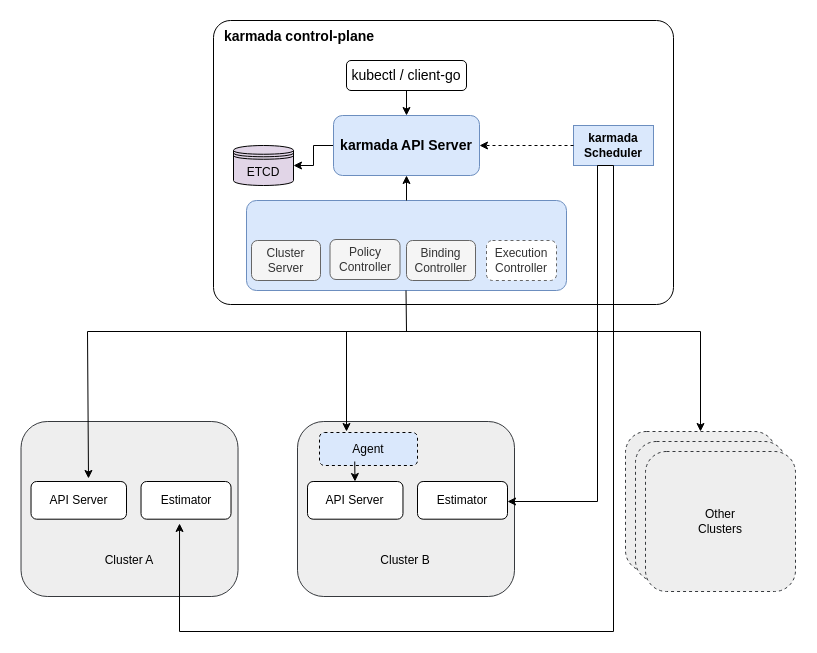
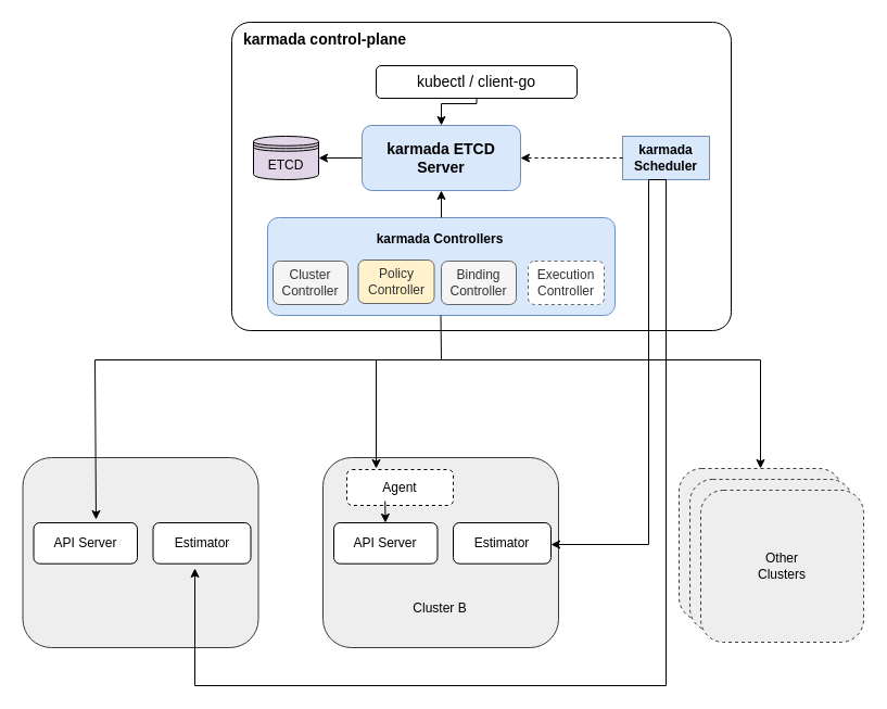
  <mxCell id="0" />
  <mxCell id="1" parent="0" />
  <mxCell id="2" value="" style="rounded=1;whiteSpace=wrap;html=1;arcSize=6;" vertex="1" parent="1"><mxGeometry x="213" y="20" width="460" height="284" as="geometry" /></mxCell>
- <mxCell id="3" value="ETCD" style="shape=datastore;whiteSpace=wrap;html=1;fillColor=#E1D5E7;" vertex="1" parent="1"><mxGeometry x="233" y="145" width="60" height="40" as="geometry" /></mxCell>
+ <mxCell id="3" value="ETCD" style="shape=datastore;whiteSpace=wrap;html=1;fillColor=#E1D5E7;" vertex="1" parent="1"><mxGeometry x="233" y="125" width="60" height="40" as="geometry" /></mxCell>
  <mxCell id="4" value="" style="edgeStyle=orthogonalEdgeStyle;rounded=0;orthogonalLoop=1;jettySize=auto;html=1;" edge="1" parent="1" source="6" target="3"><mxGeometry relative="1" as="geometry" /></mxCell>
  <mxCell id="5" value="" style="edgeStyle=orthogonalEdgeStyle;rounded=0;orthogonalLoop=1;jettySize=auto;html=1;startArrow=classic;startFill=1;fillColor=#ffffff;fontSize=14;endArrow=none;endFill=0;" edge="1" parent="1" source="6" target="25"><mxGeometry relative="1" as="geometry" /></mxCell>
- <mxCell id="6" value="karmada API Server" style="rounded=1;whiteSpace=wrap;html=1;fillColor=#dae8fc;strokeColor=#6c8ebf;fontSize=14;fontStyle=1" vertex="1" parent="1"><mxGeometry x="333" y="115" width="146" height="60" as="geometry" /></mxCell>
+ <mxCell id="6" value="karmada ETCD Server" style="rounded=1;whiteSpace=wrap;html=1;fillColor=#dae8fc;strokeColor=#6c8ebf;fontSize=14;fontStyle=1" vertex="1" parent="1"><mxGeometry x="333" y="115" width="146" height="60" as="geometry" /></mxCell>
  <mxCell id="7" value="" style="group;rounded=1;arcSize=7;glass=0;" vertex="1" connectable="0" parent="1"><mxGeometry x="246" y="200" width="320" height="90" as="geometry" /></mxCell>
  <mxCell id="8" value="" style="rounded=1;whiteSpace=wrap;html=1;fillColor=#dae8fc;strokeColor=#6c8ebf;arcSize=11;" vertex="1" parent="7"><mxGeometry width="320" height="90.0" as="geometry" /></mxCell>
- <mxCell id="9" value="Policy Controller" style="rounded=1;whiteSpace=wrap;html=1;fillColor=#f5f5f5;strokeColor=#666666;fontColor=#333333;" vertex="1" parent="7"><mxGeometry x="83.5" y="39.0" width="70" height="40.0" as="geometry" /></mxCell>
+ <mxCell id="9" value="Policy Controller" style="rounded=1;whiteSpace=wrap;html=1;fillColor=#fff2cc;strokeColor=#666666;fontColor=#333333;" vertex="1" parent="7"><mxGeometry x="83.5" y="39.0" width="70" height="40.0" as="geometry" /></mxCell>
  <mxCell id="10" value="Binding&lt;br&gt;Controller" style="rounded=1;whiteSpace=wrap;html=1;fillColor=#f5f5f5;strokeColor=#666666;fontColor=#333333;" vertex="1" parent="7"><mxGeometry x="160" y="40.0" width="69" height="40.0" as="geometry" /></mxCell>
  <mxCell id="11" value="Execution&lt;br&gt;Controller" style="rounded=1;whiteSpace=wrap;html=1;strokeColor=#666666;fontColor=#333333;dashed=1;" vertex="1" parent="7"><mxGeometry x="240" y="40.0" width="70" height="40.0" as="geometry" /></mxCell>
- <mxCell id="12" value="Cluster&lt;br&gt;Server" style="rounded=1;whiteSpace=wrap;html=1;fillColor=#f5f5f5;strokeColor=#666666;fontColor=#333333;" vertex="1" parent="7"><mxGeometry x="5" y="40.0" width="69" height="40.0" as="geometry" /></mxCell>
+ <mxCell id="12" value="Cluster&lt;br&gt;Controller" style="rounded=1;whiteSpace=wrap;html=1;fillColor=#f5f5f5;strokeColor=#666666;fontColor=#333333;" vertex="1" parent="7"><mxGeometry x="5" y="40.0" width="69" height="40.0" as="geometry" /></mxCell>
+ <mxCell id="13" value="&lt;b&gt;karmada Controllers&lt;/b&gt;" style="text;html=1;strokeColor=none;fillColor=none;align=center;verticalAlign=middle;whiteSpace=wrap;rounded=0;" vertex="1" parent="7"><mxGeometry x="64" y="10.0" width="190" height="20.0" as="geometry" /></mxCell>
  <mxCell id="14" value="karmada Scheduler" style="whiteSpace=wrap;html=1;fillColor=#dae8fc;strokeColor=#6c8ebf;fontStyle=1;rounded=0;" vertex="1" parent="1"><mxGeometry x="573" y="125" width="80" height="40" as="geometry" /></mxCell>
  <mxCell id="15" value="" style="endArrow=classic;html=1;exitX=0;exitY=0.5;exitDx=0;exitDy=0;entryX=1;entryY=0.5;entryDx=0;entryDy=0;dashed=1;" edge="1" parent="1" source="14" target="6"><mxGeometry width="50" height="50" relative="1" as="geometry"><mxPoint x="353" y="340" as="sourcePoint" /><mxPoint x="403" y="290" as="targetPoint" /></mxGeometry></mxCell>
  <mxCell id="16" value="" style="endArrow=classic;html=1;entryX=0.5;entryY=1;entryDx=0;entryDy=0;exitX=0.5;exitY=0;exitDx=0;exitDy=0;" edge="1" parent="1" source="8" target="6"><mxGeometry width="50" height="50" relative="1" as="geometry"><mxPoint x="353" y="340" as="sourcePoint" /><mxPoint x="403" y="290" as="targetPoint" /></mxGeometry></mxCell>
  <mxCell id="17" value="&lt;span style=&quot;font-size: 14px&quot;&gt;&lt;span&gt;&amp;nbsp;karmada control-plane&lt;/span&gt;&lt;/span&gt;" style="text;html=1;strokeColor=none;fillColor=none;align=left;verticalAlign=middle;whiteSpace=wrap;rounded=0;fontStyle=1" vertex="1" parent="1"><mxGeometry x="218" y="26" width="167" height="20" as="geometry" /></mxCell>
  <mxCell id="18" value="" style="group;rounded=1;" vertex="1" connectable="0" parent="1"><mxGeometry x="50.52" y="441" width="195.48" height="155" as="geometry" /></mxCell>
  <mxCell id="19" value="" style="rounded=1;whiteSpace=wrap;html=1;fillColor=#eeeeee;strokeColor=#36393d;" vertex="1" parent="18"><mxGeometry x="-30" y="-20" width="217" height="175" as="geometry" /></mxCell>
- <mxCell id="20" value="Cluster A" style="text;html=1;strokeColor=none;fillColor=none;align=center;verticalAlign=middle;whiteSpace=wrap;rounded=1;" vertex="1" parent="18"><mxGeometry x="10.442" y="107.308" width="136.116" height="23.846" as="geometry" /></mxCell>
  <mxCell id="21" value="API Server" style="rounded=1;whiteSpace=wrap;html=1;" vertex="1" parent="18"><mxGeometry x="-20" y="40.0" width="95.48" height="37.69" as="geometry" /></mxCell>
  <mxCell id="22" value="Estimator" style="rounded=1;whiteSpace=wrap;html=1;" vertex="1" parent="18"><mxGeometry x="90.0" y="40.0" width="90" height="37.69" as="geometry" /></mxCell>
  <mxCell id="23" value="Other&lt;br&gt;Clusters" style="rounded=1;whiteSpace=wrap;html=1;dashed=1;fillColor=#eeeeee;strokeColor=#36393d;" vertex="1" parent="1"><mxGeometry x="625" y="431" width="150" height="140" as="geometry" /></mxCell>
  <mxCell id="24" value="" style="endArrow=classic;html=1;rounded=0;entryX=0.5;entryY=0;entryDx=0;entryDy=0;" edge="1" parent="1" target="23"><mxGeometry width="50" height="50" relative="1" as="geometry"><mxPoint x="87" y="331" as="sourcePoint" /><mxPoint x="384" y="281" as="targetPoint" /><Array as="points"><mxPoint x="700" y="331" /></Array></mxGeometry></mxCell>
- <mxCell id="25" value="kubectl / client-go" style="rounded=1;whiteSpace=wrap;html=1;fontSize=14;" vertex="1" parent="1"><mxGeometry x="346" y="60" width="120" height="30" as="geometry" /></mxCell>
+ <mxCell id="25" value="kubectl / client-go" style="rounded=1;whiteSpace=wrap;html=1;fontSize=14;" vertex="1" parent="1"><mxGeometry x="346" y="60" width="185" height="30" as="geometry" /></mxCell>
  <mxCell id="26" value="" style="group;rounded=1;" vertex="1" connectable="0" parent="1"><mxGeometry x="327" y="441" width="195.48" height="155" as="geometry" /></mxCell>
  <mxCell id="27" value="" style="rounded=1;whiteSpace=wrap;html=1;fillColor=#eeeeee;strokeColor=#36393d;" vertex="1" parent="26"><mxGeometry x="-30" y="-20" width="217" height="175" as="geometry" /></mxCell>
  <mxCell id="28" value="Cluster B" style="text;html=1;strokeColor=none;fillColor=none;align=center;verticalAlign=middle;whiteSpace=wrap;rounded=1;" vertex="1" parent="26"><mxGeometry x="10.442" y="107.308" width="136.116" height="23.846" as="geometry" /></mxCell>
  <mxCell id="29" value="API Server" style="rounded=1;whiteSpace=wrap;html=1;" vertex="1" parent="26"><mxGeometry x="-20" y="40.0" width="95.48" height="37.69" as="geometry" /></mxCell>
  <mxCell id="30" value="Estimator" style="rounded=1;whiteSpace=wrap;html=1;" vertex="1" parent="26"><mxGeometry x="90.0" y="40.0" width="90" height="37.69" as="geometry" /></mxCell>
- <mxCell id="31" value="Agent" style="rounded=1;whiteSpace=wrap;html=1;dashed=1;fillColor=#dae8fc;" vertex="1" parent="26"><mxGeometry x="-8" y="-9" width="98" height="33" as="geometry" /></mxCell>
+ <mxCell id="31" value="Agent" style="rounded=1;whiteSpace=wrap;html=1;dashed=1;" vertex="1" parent="26"><mxGeometry x="-8" y="-9" width="98" height="33" as="geometry" /></mxCell>
  <mxCell id="32" value="" style="endArrow=classic;html=1;rounded=0;" edge="1" parent="26"><mxGeometry width="50" height="50" relative="1" as="geometry"><mxPoint x="27.24" y="20" as="sourcePoint" /><mxPoint x="27.48" y="40" as="targetPoint" /></mxGeometry></mxCell>
  <mxCell id="33" value="Other&lt;br&gt;Clusters" style="rounded=1;whiteSpace=wrap;html=1;dashed=1;fillColor=#eeeeee;strokeColor=#36393d;" vertex="1" parent="1"><mxGeometry x="635" y="441" width="150" height="140" as="geometry" /></mxCell>
  <mxCell id="34" value="Other&lt;br&gt;Clusters" style="rounded=1;whiteSpace=wrap;html=1;dashed=1;fillColor=#eeeeee;strokeColor=#36393d;" vertex="1" parent="1"><mxGeometry x="645" y="451" width="150" height="140" as="geometry" /></mxCell>
  <mxCell id="35" value="" style="endArrow=none;html=1;rounded=0;" edge="1" parent="1"><mxGeometry width="50" height="50" relative="1" as="geometry"><mxPoint x="406" y="331" as="sourcePoint" /><mxPoint x="405.5" y="290" as="targetPoint" /></mxGeometry></mxCell>
  <mxCell id="36" value="" style="endArrow=classic;html=1;rounded=0;" edge="1" parent="1"><mxGeometry width="50" height="50" relative="1" as="geometry"><mxPoint x="346" y="331" as="sourcePoint" /><mxPoint x="346" y="431" as="targetPoint" /></mxGeometry></mxCell>
  <mxCell id="37" value="" style="endArrow=classic;html=1;rounded=0;entryX=0.602;entryY=-0.08;entryDx=0;entryDy=0;entryPerimeter=0;" edge="1" parent="1" target="21"><mxGeometry width="50" height="50" relative="1" as="geometry"><mxPoint x="87" y="331" as="sourcePoint" /><mxPoint x="87" y="431" as="targetPoint" /></mxGeometry></mxCell>
  <mxCell id="38" value="" style="endArrow=classic;html=1;rounded=0;edgeStyle=orthogonalEdgeStyle;exitX=0.5;exitY=1;exitDx=0;exitDy=0;" edge="1" parent="1" source="14" target="30"><mxGeometry width="50" height="50" relative="1" as="geometry"><mxPoint x="437" y="661" as="sourcePoint" /><mxPoint x="567" y="601" as="targetPoint" /><Array as="points"><mxPoint x="597" y="165" /><mxPoint x="597" y="501" /></Array></mxGeometry></mxCell>
  <mxCell id="39" value="" style="endArrow=classic;html=1;rounded=0;edgeStyle=orthogonalEdgeStyle;entryX=0.428;entryY=1.114;entryDx=0;entryDy=0;entryPerimeter=0;exitX=0.5;exitY=1;exitDx=0;exitDy=0;" edge="1" parent="1" source="14" target="22"><mxGeometry width="50" height="50" relative="1" as="geometry"><mxPoint x="617" y="171" as="sourcePoint" /><mxPoint x="188" y="631" as="targetPoint" /><Array as="points"><mxPoint x="613" y="631" /><mxPoint x="179" y="631" /></Array></mxGeometry></mxCell>
